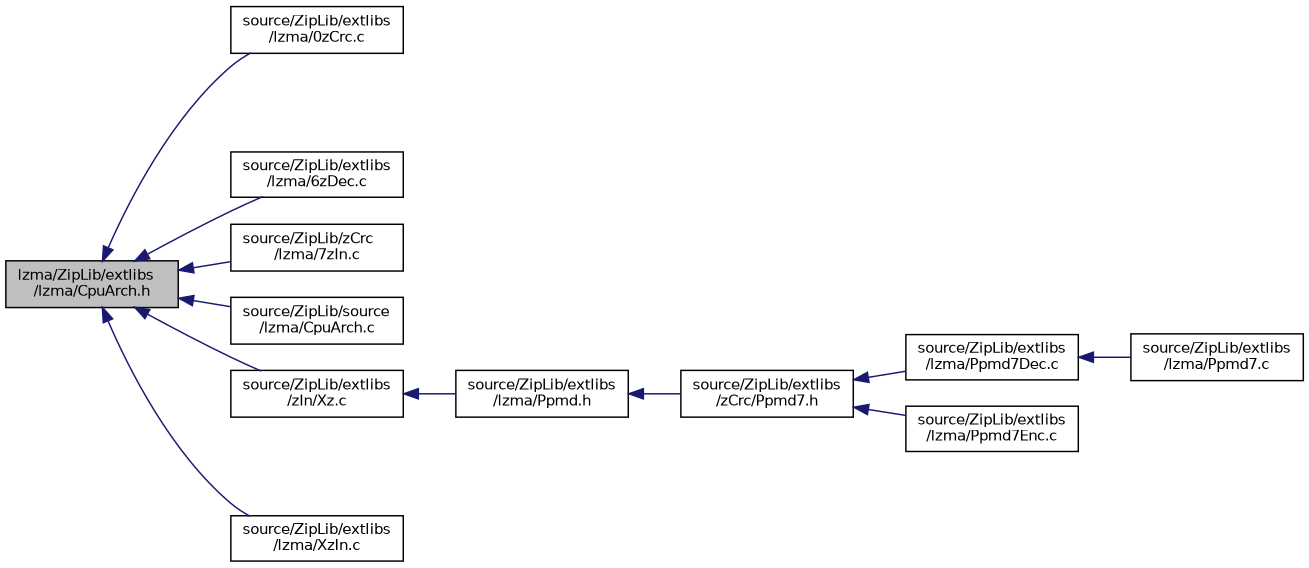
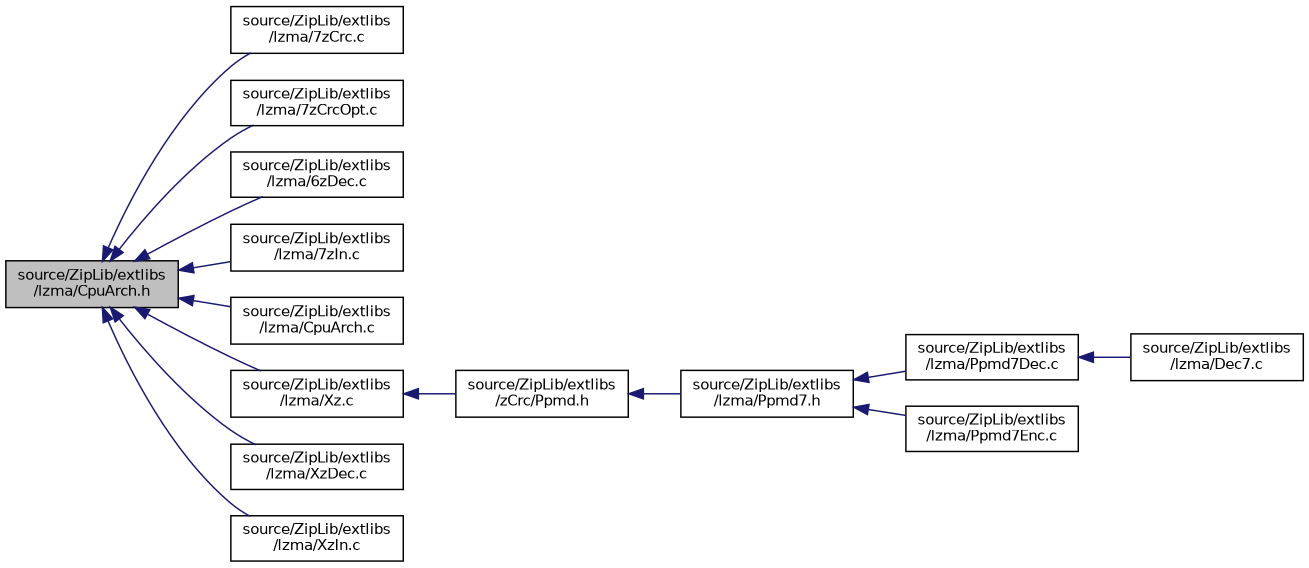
  digraph {
    rankdir=LR
    node [color=black fillcolor=white fontname=Helvetica fontsize=10 shape=record style=filled]
    edge [color=midnightblue dir=back fontname=Helvetica fontsize=10 labelfontname=Helvetica labelfontsize=10 style=solid]
-   n1 [fillcolor=grey75 fontcolor=black height=0.2 label="lzma/ZipLib/extlibs\l/lzma/CpuArch.h" width=0.4]
-   n2 [height=0.2 label="source/ZipLib/extlibs\l/lzma/0zCrc.c" width=0.4]
+   n1 [fillcolor=grey75 fontcolor=black height=0.2 label="source/ZipLib/extlibs\l/lzma/CpuArch.h" width=0.4]
+   n2 [height=0.2 label="source/ZipLib/extlibs\l/lzma/7zCrc.c" width=0.4]
+   n3 [height=0.2 label="source/ZipLib/extlibs\l/lzma/7zCrcOpt.c" width=0.4]
    n4 [height=0.2 label="source/ZipLib/extlibs\l/lzma/6zDec.c" width=0.4]
-   n5 [height=0.2 label="source/ZipLib/zCrc\l/lzma/7zIn.c" width=0.4]
-   n6 [height=0.2 label="source/ZipLib/source\l/lzma/CpuArch.c" width=0.4]
-   n7 [height=0.2 label="source/ZipLib/extlibs\l/zIn/Xz.c" width=0.4]
+   n5 [height=0.2 label="source/ZipLib/extlibs\l/lzma/7zIn.c" width=0.4]
+   n6 [height=0.2 label="source/ZipLib/extlibs\l/lzma/CpuArch.c" width=0.4]
+   n7 [height=0.2 label="source/ZipLib/extlibs\l/lzma/Xz.c" width=0.4]
+   n8 [height=0.2 label="source/ZipLib/extlibs\l/lzma/XzDec.c" width=0.4]
    n9 [height=0.2 label="source/ZipLib/extlibs\l/lzma/XzIn.c" width=0.4]
-   n10 [height=0.2 label="source/ZipLib/extlibs\l/lzma/Ppmd.h" width=0.4]
-   n11 [height=0.2 label="source/ZipLib/extlibs\l/zCrc/Ppmd7.h" width=0.4]
+   n10 [height=0.2 label="source/ZipLib/extlibs\l/zCrc/Ppmd.h" width=0.4]
+   n11 [height=0.2 label="source/ZipLib/extlibs\l/lzma/Ppmd7.h" width=0.4]
    n12 [height=0.2 label="source/ZipLib/extlibs\l/lzma/Ppmd7Dec.c" width=0.4]
    n13 [height=0.2 label="source/ZipLib/extlibs\l/lzma/Ppmd7Enc.c" width=0.4]
-   n14 [height=0.2 label="source/ZipLib/extlibs\l/lzma/Ppmd7.c" width=0.4]
+   n14 [height=0.2 label="source/ZipLib/extlibs\l/lzma/Dec7.c" width=0.4]
    n1 -> n2
+   n1 -> n3
    n1 -> n4
    n1 -> n5
    n1 -> n6
    n1 -> n7
+   n1 -> n8
    n1 -> n9
    n7 -> n10
    n10 -> n11
    n11 -> n12
    n11 -> n13
    n12 -> n14
  }
